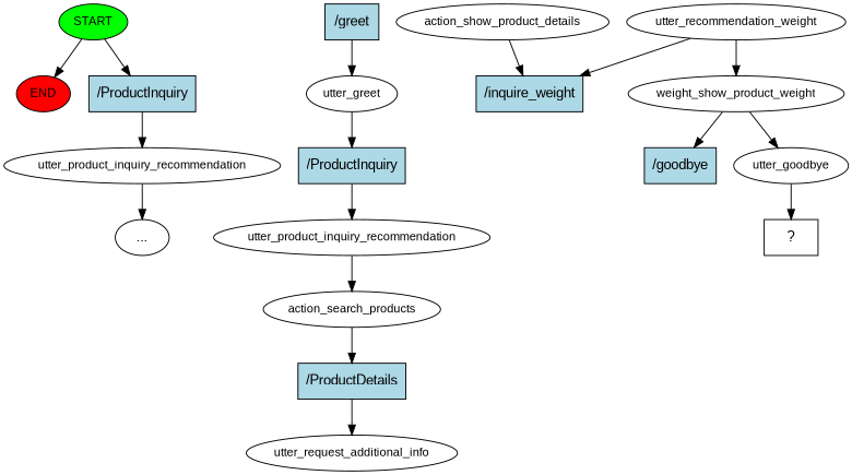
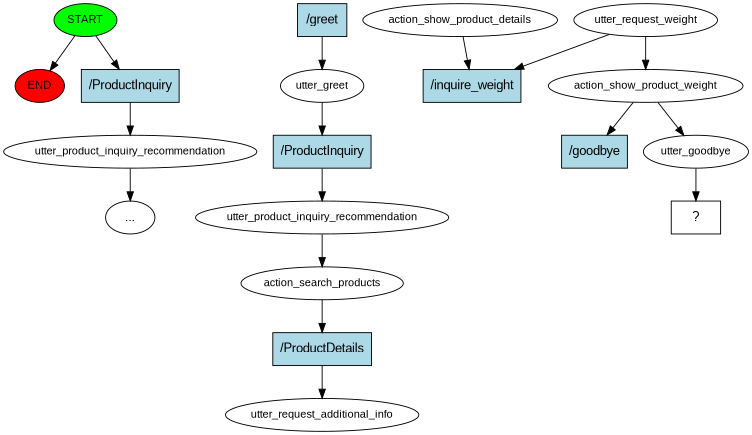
  digraph {
    fontname="Liberation Sans"
    node [fontname="Liberation Sans" fontsize=12]
    edge [fontname="Liberation Sans"]
    n1 [fillcolor=green label=START style=filled]
    n2 [fillcolor=red label=END style=filled]
    n3 [fillcolor=lightblue label="/ProductInquiry" shape=rect style=filled fontsize=""]
    n4 [label=utter_product_inquiry_recommendation]
    n5 [fillcolor=lightblue label="/greet" shape=rect style=filled fontsize=""]
    n6 [label=utter_greet]
    n7 [label="..." fontsize=""]
    n8 [fillcolor=lightblue label="/ProductInquiry" shape=rect style=filled fontsize=""]
    n9 [label=utter_product_inquiry_recommendation]
    n10 [label=action_search_products]
    n11 [fillcolor=lightblue label="/ProductDetails" shape=rect style=filled fontsize=""]
    n12 [label=utter_request_additional_info]
    n13 [label=action_show_product_details]
    n14 [fillcolor=lightblue label="/inquire_weight" shape=rect style=filled fontsize=""]
-   n15 [label=utter_recommendation_weight]
-   n16 [label=weight_show_product_weight]
+   n15 [label=utter_request_weight]
+   n16 [label=action_show_product_weight]
    n17 [fillcolor=lightblue label="/goodbye" shape=rect style=filled fontsize=""]
    n18 [label=utter_goodbye]
    n19 [label="  ?  " shape=rect fontsize=""]
    n1 -> n2
    n1 -> n3
    n3 -> n4
    n4 -> n7
    n5 -> n6
    n6 -> n8
    n8 -> n9
    n9 -> n10
    n10 -> n11
    n11 -> n12
    n13 -> n14
    n15 -> n14
    n15 -> n16
    n16 -> n17
    n16 -> n18
    n18 -> n19
  }
